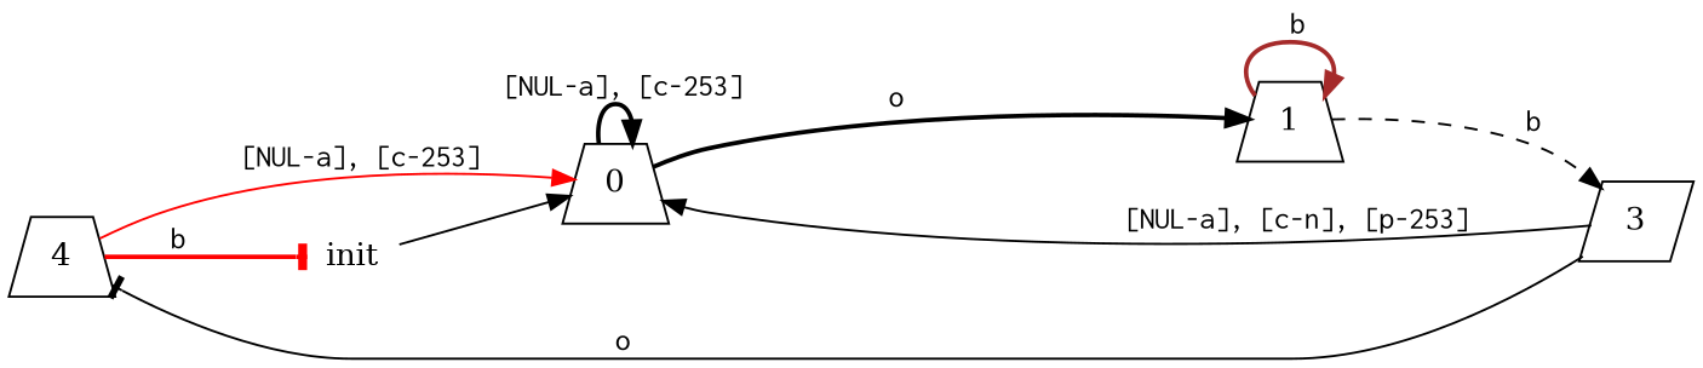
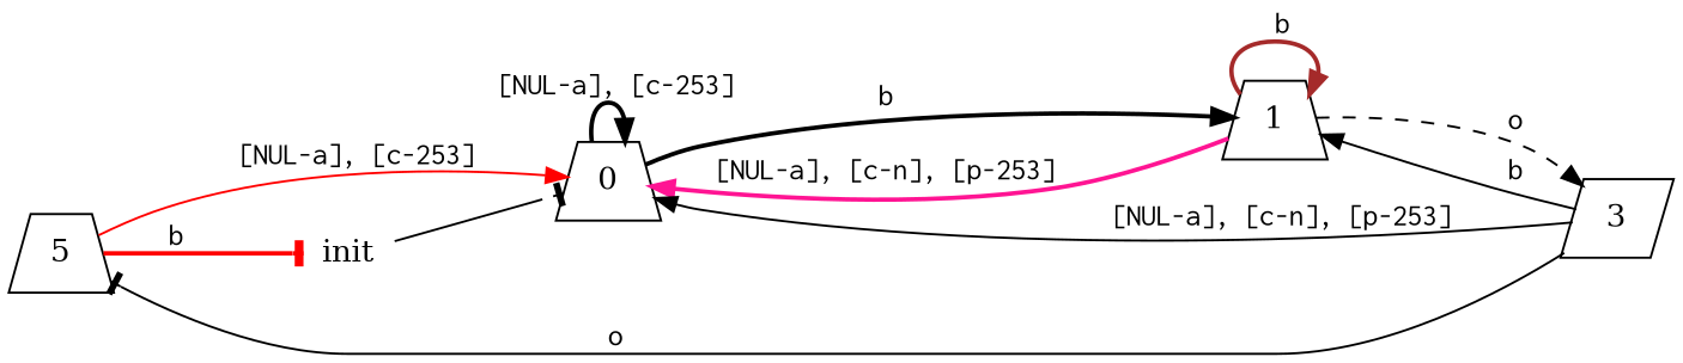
  digraph {
    rankdir=LR
    node [shape=trapezium]
    edge [arrowhead=normal color=black fontname=Courier style=solid]
-   4 [height=.5 width=.5]
+   4 [height=.5 width=.5 label=5]
    0 [height=.5 width=.5]
    init [height=.5 shape=plaintext width=.5]
    1 [height=.5 width=.5]
    3 [height=.5 shape=parallelogram width=.5]
    4 -> 0 [color=red label=" [NUL-a], [c-253]"]
    4 -> init [arrowhead=tee color=red label=" b" style=bold]
    0 -> 0 [label=" [NUL-a], [c-253]" style=bold]
-   0 -> 1 [label=" o" style=bold]
-   init -> 0
+   0 -> 1 [label=" b" style=bold]
+   init -> 0 [arrowhead=tee]
+   1 -> 0 [color=deeppink label=" [NUL-a], [c-n], [p-253]\n" style=bold]
    1 -> 1 [color=brown label=" b" style=bold]
-   1 -> 3 [label=" b" style=dashed]
+   1 -> 3 [label=" o" style=dashed]
    3 -> 4 [arrowhead=tee label=" o"]
    3 -> 0 [label=" [NUL-a], [c-n], [p-253]\n"]
+   3 -> 1 [label=" b"]
  }
